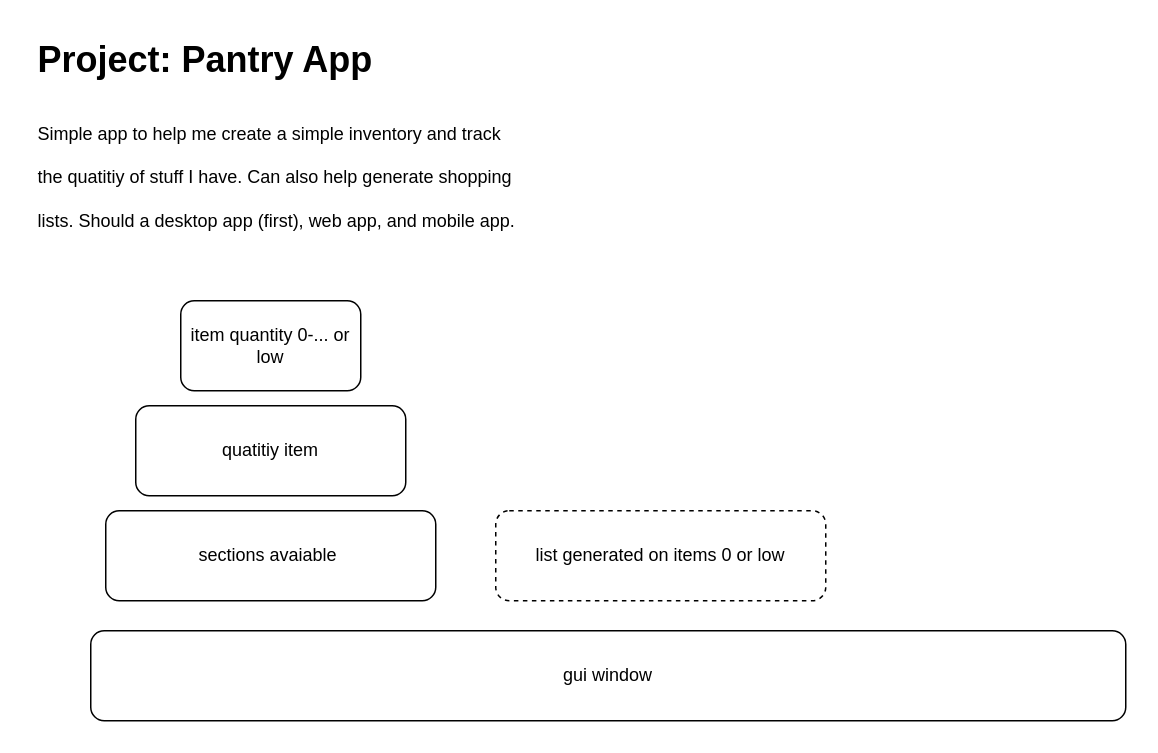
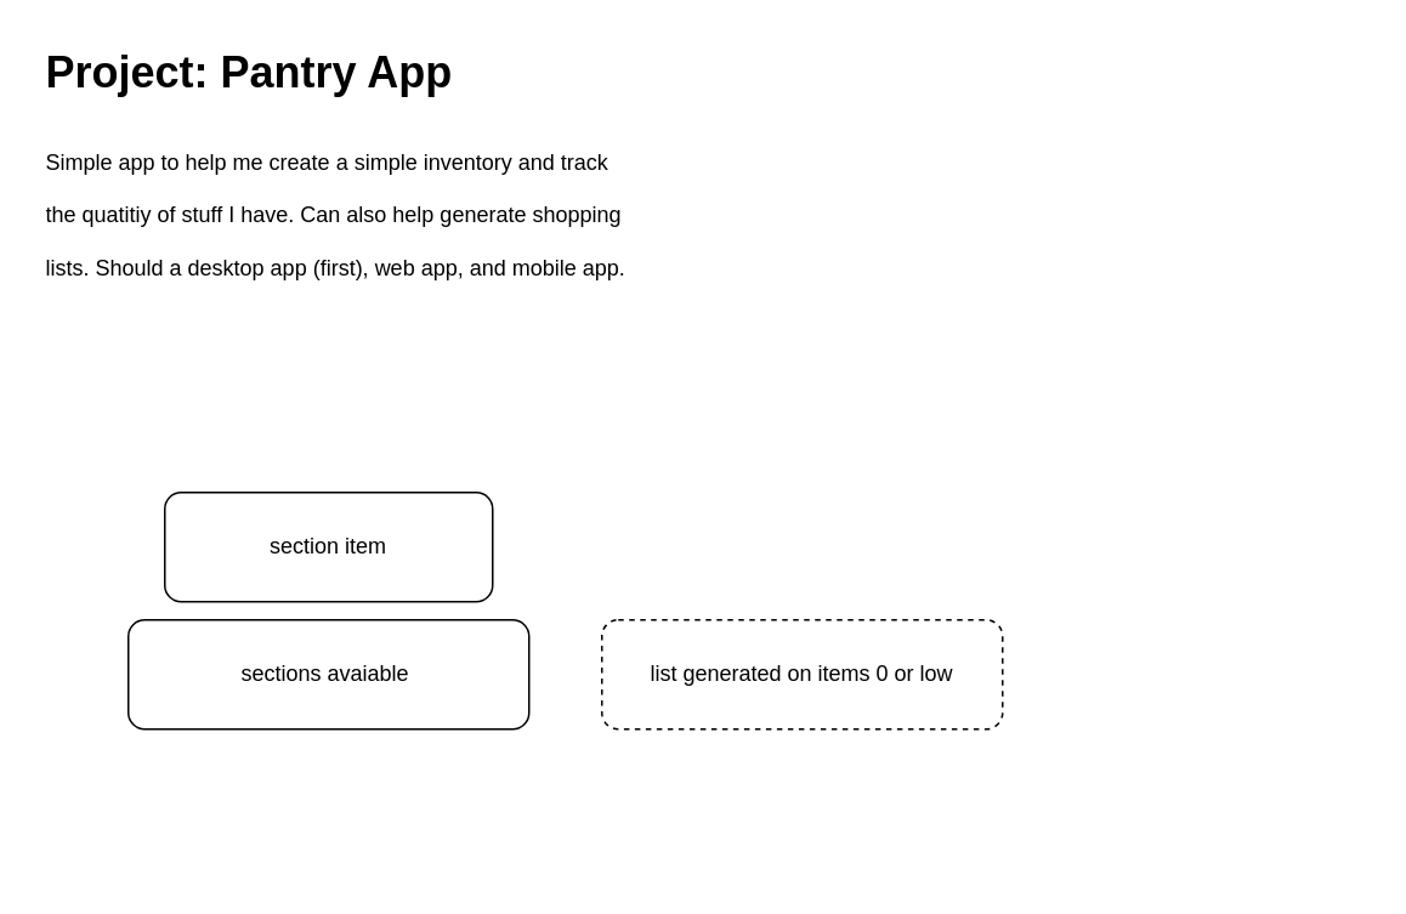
  <mxCell id="0" />
  <mxCell id="1" parent="0" />
  <mxCell id="2" value="&lt;h1&gt;&lt;span style=&quot;background-color: initial;&quot;&gt;Project: Pantry App&lt;/span&gt;&lt;/h1&gt;&lt;h1&gt;&lt;span style=&quot;background-color: initial; font-size: 12px; font-weight: normal;&quot;&gt;Simple app to help me create a simple inventory and track the quatitiy of stuff I have. Can also help generate shopping lists. Should a desktop app (first), web app, and mobile app.&lt;/span&gt;&lt;/h1&gt;&lt;h1&gt;&lt;span style=&quot;background-color: initial; font-size: 12px; font-weight: normal;&quot;&gt;&amp;nbsp;&lt;/span&gt;&lt;br&gt;&lt;/h1&gt;" style="text;html=1;strokeColor=none;fillColor=none;spacing=5;spacingTop=-20;whiteSpace=wrap;overflow=hidden;rounded=0;" parent="1" vertex="1"><mxGeometry x="20" y="20" width="330" height="260" as="geometry" /></mxCell>
- <mxCell id="3" value="gui window" style="rounded=1;whiteSpace=wrap;html=1;" vertex="1" parent="1"><mxGeometry x="60" y="420" width="690" height="60" as="geometry" /></mxCell>
  <mxCell id="4" value="sections avaiable&amp;nbsp;" style="rounded=1;whiteSpace=wrap;html=1;" vertex="1" parent="1"><mxGeometry x="70" y="340" width="220" height="60" as="geometry" /></mxCell>
- <mxCell id="5" value="quatitiy item" style="rounded=1;whiteSpace=wrap;html=1;" vertex="1" parent="1"><mxGeometry x="90" y="270" width="180" height="60" as="geometry" /></mxCell>
- <mxCell id="6" value="item quantity 0-... or low" style="rounded=1;whiteSpace=wrap;html=1;" vertex="1" parent="1"><mxGeometry x="120" y="200" width="120" height="60" as="geometry" /></mxCell>
+ <mxCell id="5" value="section item" style="rounded=1;whiteSpace=wrap;html=1;" vertex="1" parent="1"><mxGeometry x="90" y="270" width="180" height="60" as="geometry" /></mxCell>
  <mxCell id="7" value="list generated on items 0 or low" style="rounded=1;whiteSpace=wrap;html=1;dashed=1;" vertex="1" parent="1"><mxGeometry x="330" y="340" width="220" height="60" as="geometry" /></mxCell>
